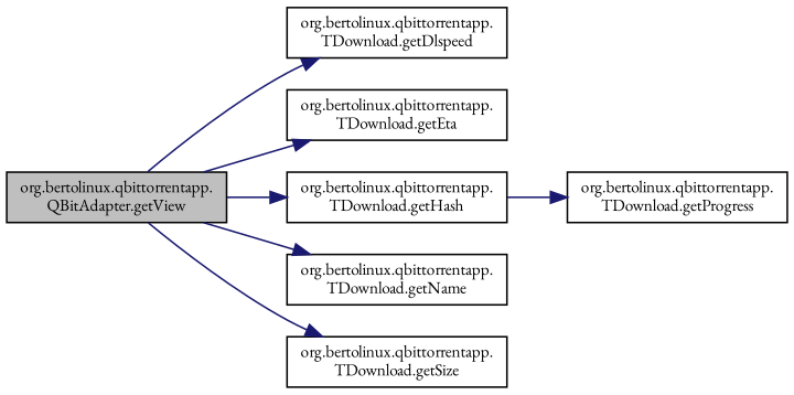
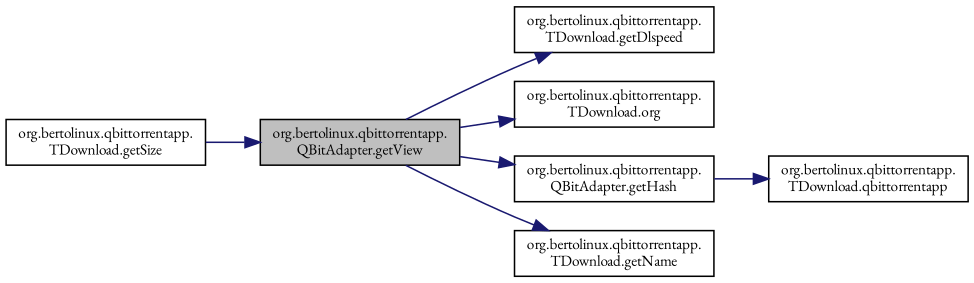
  digraph {
    fontname="EB Garamond"
    rankdir=LR
    node [color=black fillcolor=white fontname="EB Garamond" fontsize=10 shape=record style=filled]
    edge [color=midnightblue fontname="EB Garamond" fontsize=10 labelfontname=Helvetica labelfontsize=10 style=solid]
    n1 [fillcolor=grey75 fontcolor=black height=0.2 label="org.bertolinux.qbittorrentapp.\lQBitAdapter.getView" width=0.4]
    n2 [height=0.2 label="org.bertolinux.qbittorrentapp.\lTDownload.getDlspeed" width=0.4]
-   n3 [height=0.2 label="org.bertolinux.qbittorrentapp.\lTDownload.getEta" width=0.4]
-   n4 [height=0.2 label="org.bertolinux.qbittorrentapp.\lTDownload.getHash" width=0.4]
+   n3 [height=0.2 label="org.bertolinux.qbittorrentapp.\lTDownload.org" width=0.4]
+   n4 [height=0.2 label="org.bertolinux.qbittorrentapp.\lQBitAdapter.getHash" width=0.4]
    n5 [height=0.2 label="org.bertolinux.qbittorrentapp.\lTDownload.getName" width=0.4]
    n6 [height=0.2 label="org.bertolinux.qbittorrentapp.\lTDownload.getSize" width=0.4]
-   n7 [height=0.2 label="org.bertolinux.qbittorrentapp.\lTDownload.getProgress" width=0.4]
+   n7 [height=0.2 label="org.bertolinux.qbittorrentapp.\lTDownload.qbittorrentapp" width=0.4]
    n1 -> n2
    n1 -> n3
    n1 -> n4
    n1 -> n5
-   n1 -> n6
+   n6 -> n1
    n4 -> n7
  }
